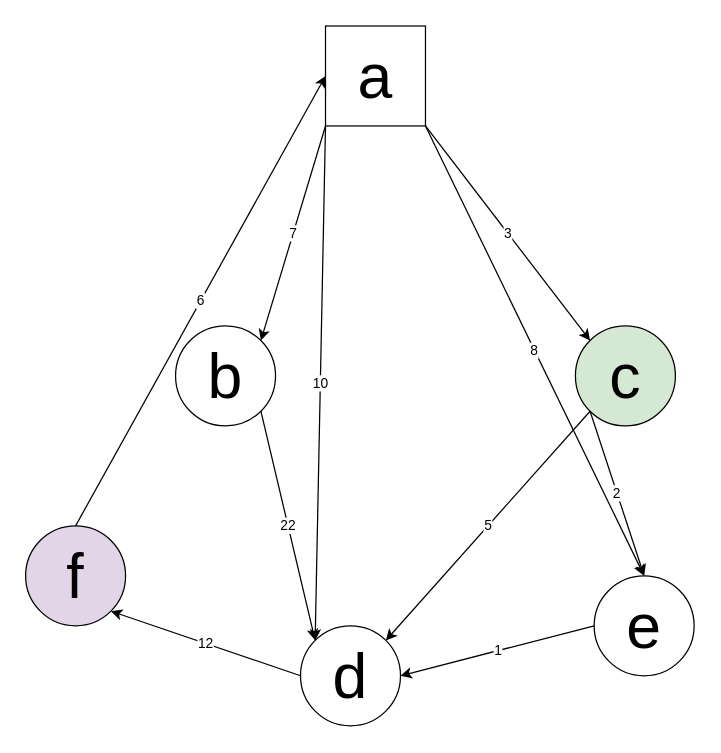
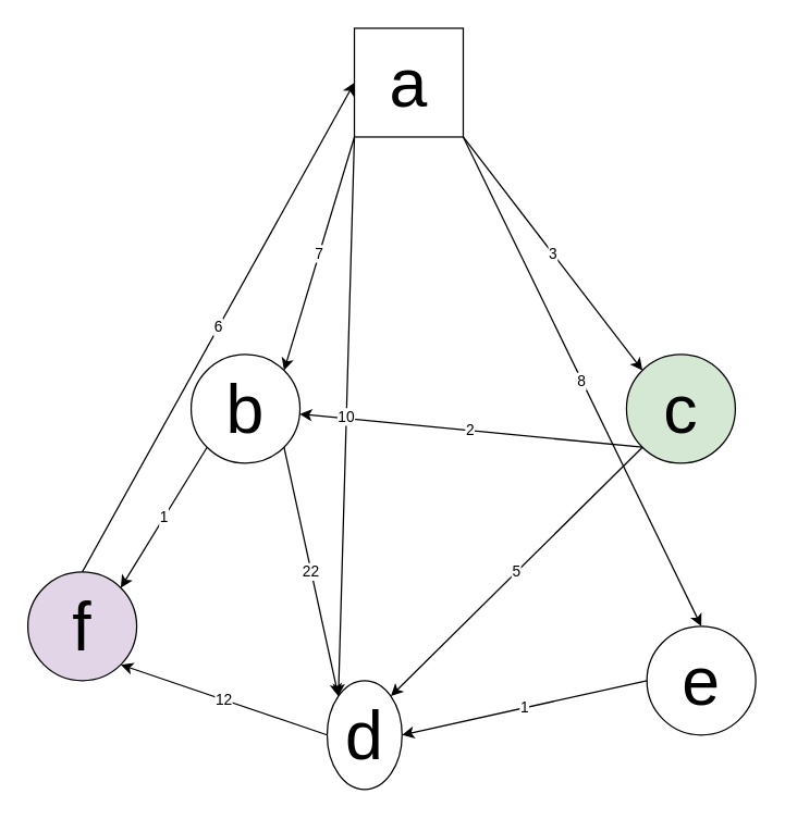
  <mxCell id="0" />
  <mxCell id="1" parent="0" />
  <mxCell id="2" value="&lt;font style=&quot;font-size: 50px&quot;&gt;a&lt;/font&gt;" style="whiteSpace=wrap;html=1;aspect=fixed;rounded=0;" vertex="1" parent="1"><mxGeometry x="260" y="20" width="80" height="80" as="geometry" /></mxCell>
  <mxCell id="3" value="&lt;font style=&quot;font-size: 50px&quot;&gt;b&lt;/font&gt;" style="ellipse;whiteSpace=wrap;html=1;aspect=fixed;" vertex="1" parent="1"><mxGeometry x="140" y="260" width="80" height="80" as="geometry" /></mxCell>
  <mxCell id="4" value="&lt;font style=&quot;font-size: 50px&quot;&gt;c&lt;/font&gt;" style="ellipse;whiteSpace=wrap;html=1;aspect=fixed;fillColor=#d5e8d4;" vertex="1" parent="1"><mxGeometry x="460" y="260" width="80" height="80" as="geometry" /></mxCell>
  <mxCell id="5" value="&lt;font style=&quot;font-size: 50px&quot;&gt;f&lt;/font&gt;" style="ellipse;whiteSpace=wrap;html=1;aspect=fixed;fillColor=#e1d5e7;" vertex="1" parent="1"><mxGeometry x="20" y="420" width="80" height="80" as="geometry" /></mxCell>
- <mxCell id="6" value="&lt;font style=&quot;font-size: 50px&quot;&gt;d&lt;/font&gt;" style="ellipse;whiteSpace=wrap;html=1;aspect=fixed;" vertex="1" parent="1"><mxGeometry x="240" y="500" width="80" height="80" as="geometry" /></mxCell>
+ <mxCell id="6" value="&lt;font style=&quot;font-size: 50px&quot;&gt;d&lt;/font&gt;" style="ellipse;whiteSpace=wrap;html=1;aspect=fixed;" vertex="1" parent="1"><mxGeometry x="240" y="500" width="55" height="80" as="geometry" /></mxCell>
  <mxCell id="7" value="&lt;font style=&quot;font-size: 50px&quot;&gt;e&lt;/font&gt;" style="ellipse;whiteSpace=wrap;html=1;aspect=fixed;" vertex="1" parent="1"><mxGeometry x="475" y="460" width="80" height="80" as="geometry" /></mxCell>
  <mxCell id="8" value="3" style="endArrow=classic;html=1;exitX=1;exitY=1;exitDx=0;exitDy=0;entryX=0;entryY=0;entryDx=0;entryDy=0;" edge="1" parent="1" source="2" target="4"><mxGeometry width="50" height="50" relative="1" as="geometry"><mxPoint x="400" y="120" as="sourcePoint" /><mxPoint x="450" y="70" as="targetPoint" /></mxGeometry></mxCell>
  <mxCell id="9" value="8" style="endArrow=classic;html=1;exitX=1;exitY=1;exitDx=0;exitDy=0;entryX=0.5;entryY=0;entryDx=0;entryDy=0;" edge="1" parent="1" source="2" target="7"><mxGeometry width="50" height="50" relative="1" as="geometry"><mxPoint x="310" y="230" as="sourcePoint" /><mxPoint x="360" y="180" as="targetPoint" /></mxGeometry></mxCell>
- <mxCell id="10" value="2" style="endArrow=classic;html=1;exitX=0;exitY=1;exitDx=0;exitDy=0;entryX=0.5;entryY=0;entryDx=0;entryDy=0;" edge="1" parent="1" source="4" target="7"><mxGeometry width="50" height="50" relative="1" as="geometry"><mxPoint x="600" y="430" as="sourcePoint" /><mxPoint x="650" y="380" as="targetPoint" /></mxGeometry></mxCell>
+ <mxCell id="10" value="2" style="endArrow=classic;html=1;exitX=0;exitY=1;exitDx=0;exitDy=0;" edge="1" parent="1" source="4" target="3"><mxGeometry width="50" height="50" relative="1" as="geometry"><mxPoint x="600" y="430" as="sourcePoint" /><mxPoint x="650" y="380" as="targetPoint" /></mxGeometry></mxCell>
  <mxCell id="11" value="5" style="endArrow=classic;html=1;exitX=0;exitY=1;exitDx=0;exitDy=0;entryX=1;entryY=0;entryDx=0;entryDy=0;" edge="1" parent="1" source="4" target="6"><mxGeometry width="50" height="50" relative="1" as="geometry"><mxPoint x="270" y="410" as="sourcePoint" /><mxPoint x="320" y="360" as="targetPoint" /></mxGeometry></mxCell>
  <mxCell id="12" value="1" style="endArrow=classic;html=1;exitX=0;exitY=0.5;exitDx=0;exitDy=0;entryX=1;entryY=0.5;entryDx=0;entryDy=0;" edge="1" parent="1" source="7" target="6"><mxGeometry width="50" height="50" relative="1" as="geometry"><mxPoint x="350" y="630" as="sourcePoint" /><mxPoint x="400" y="580" as="targetPoint" /></mxGeometry></mxCell>
  <mxCell id="13" value="10" style="endArrow=classic;html=1;exitX=0;exitY=1;exitDx=0;exitDy=0;entryX=0;entryY=0;entryDx=0;entryDy=0;" edge="1" parent="1" source="2" target="6"><mxGeometry width="50" height="50" relative="1" as="geometry"><mxPoint x="110" y="160" as="sourcePoint" /><mxPoint x="160" y="110" as="targetPoint" /></mxGeometry></mxCell>
  <mxCell id="14" value="22" style="endArrow=classic;html=1;exitX=1;exitY=1;exitDx=0;exitDy=0;entryX=0;entryY=0;entryDx=0;entryDy=0;" edge="1" parent="1" source="3" target="6"><mxGeometry width="50" height="50" relative="1" as="geometry"><mxPoint x="40" y="220" as="sourcePoint" /><mxPoint x="90" y="170" as="targetPoint" /></mxGeometry></mxCell>
  <mxCell id="15" value="12" style="endArrow=classic;html=1;entryX=1;entryY=1;entryDx=0;entryDy=0;exitX=0;exitY=0.5;exitDx=0;exitDy=0;" edge="1" parent="1" source="6" target="5"><mxGeometry width="50" height="50" relative="1" as="geometry"><mxPoint x="90" y="610" as="sourcePoint" /><mxPoint x="140" y="560" as="targetPoint" /></mxGeometry></mxCell>
+ <mxCell id="16" value="1" style="endArrow=classic;html=1;exitX=0;exitY=1;exitDx=0;exitDy=0;entryX=1;entryY=0;entryDx=0;entryDy=0;" edge="1" parent="1" source="3" target="5"><mxGeometry width="50" height="50" relative="1" as="geometry"><mxPoint x="20" y="280" as="sourcePoint" /><mxPoint x="70" y="230" as="targetPoint" /></mxGeometry></mxCell>
  <mxCell id="17" value="7" style="endArrow=classic;html=1;exitX=0;exitY=1;exitDx=0;exitDy=0;entryX=1;entryY=0;entryDx=0;entryDy=0;" edge="1" parent="1" source="2" target="3"><mxGeometry width="50" height="50" relative="1" as="geometry"><mxPoint x="70" y="180" as="sourcePoint" /><mxPoint x="120" y="130" as="targetPoint" /></mxGeometry></mxCell>
  <mxCell id="18" value="6" style="endArrow=classic;html=1;exitX=0.5;exitY=0;exitDx=0;exitDy=0;entryX=0;entryY=0.5;entryDx=0;entryDy=0;" edge="1" parent="1" source="5" target="2"><mxGeometry width="50" height="50" relative="1" as="geometry"><mxPoint x="60" y="330" as="sourcePoint" /><mxPoint x="110" y="280" as="targetPoint" /></mxGeometry></mxCell>
